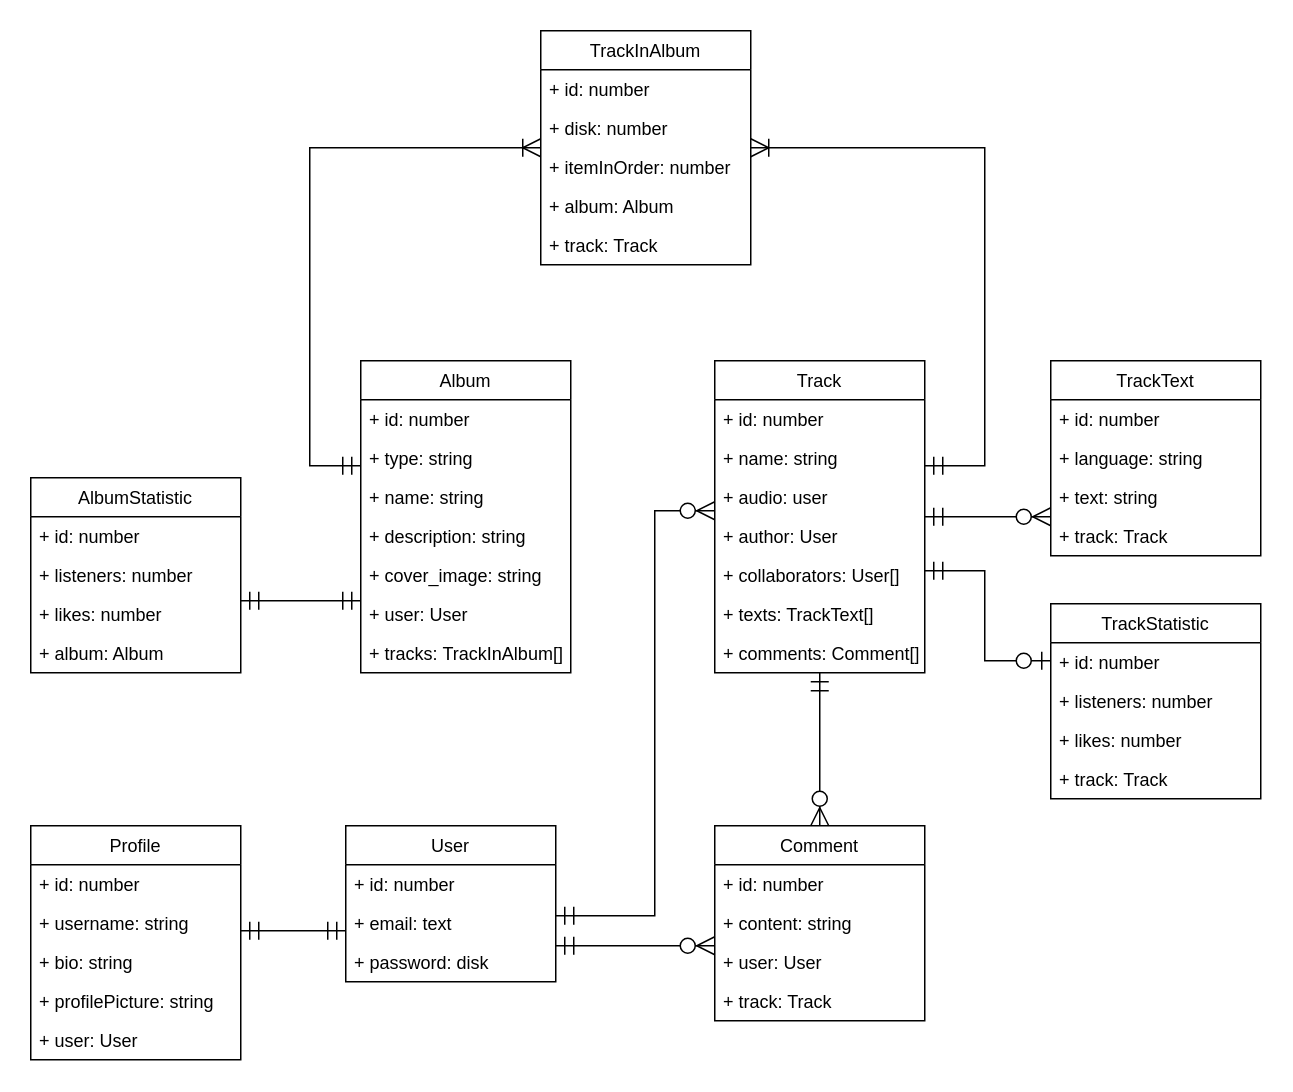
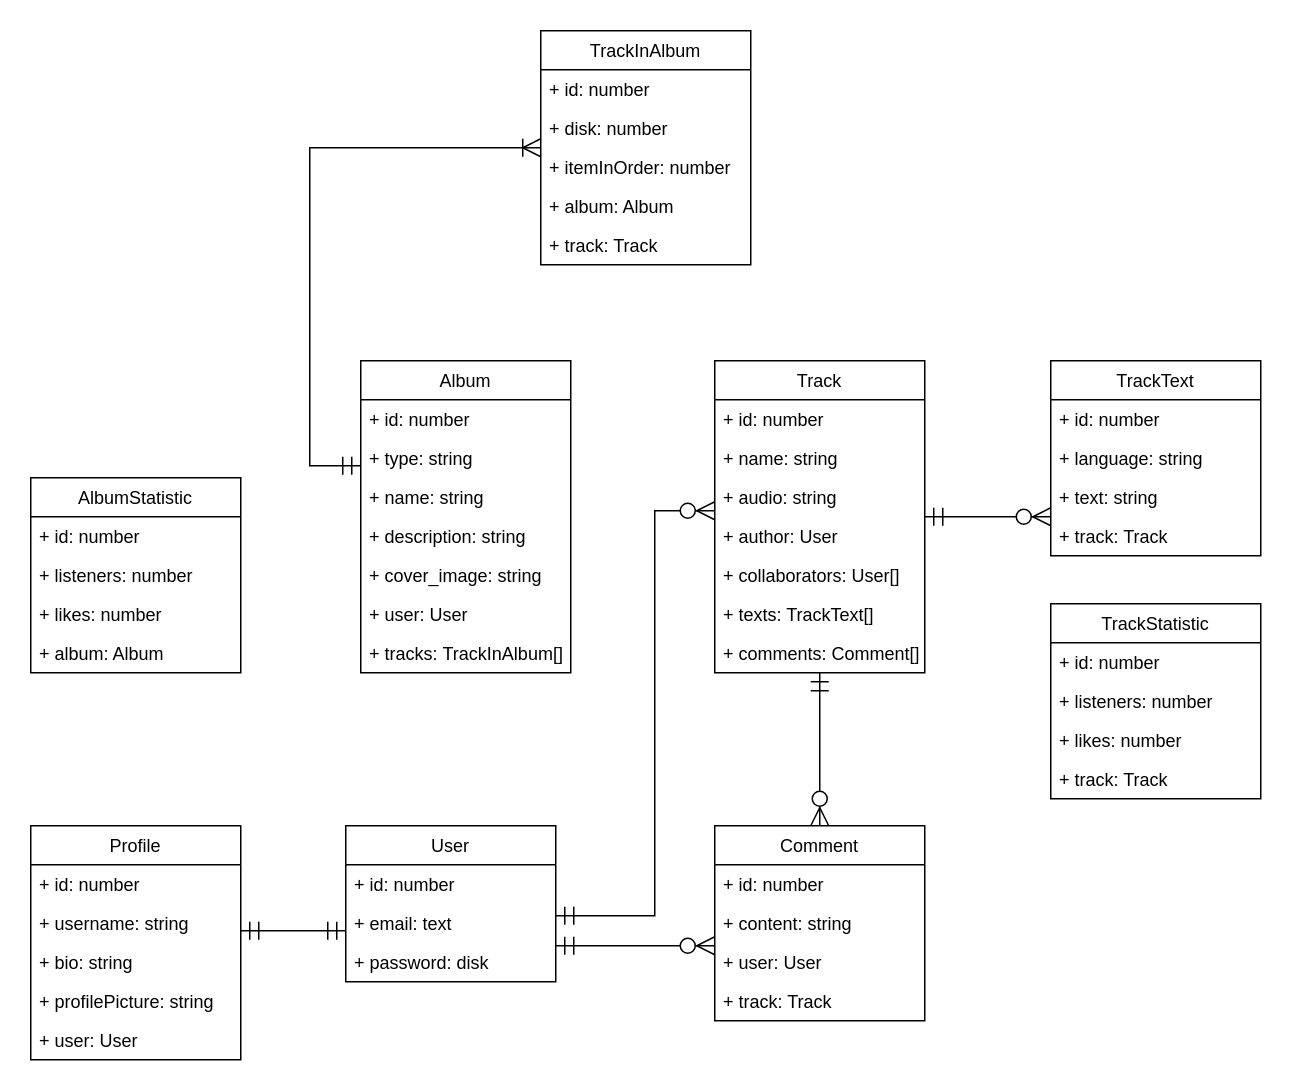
  <mxCell id="0" />
  <mxCell id="1" parent="0" />
  <mxCell id="2" value="Album" style="swimlane;fontStyle=0;childLayout=stackLayout;horizontal=1;startSize=26;fillColor=none;horizontalStack=0;resizeParent=1;resizeParentMax=0;resizeLast=0;collapsible=1;marginBottom=0;" parent="1" vertex="1"><mxGeometry x="240" y="240" width="140" height="208" as="geometry" /></mxCell>
  <mxCell id="3" value="+ id: number" style="text;strokeColor=none;fillColor=none;align=left;verticalAlign=top;spacingLeft=4;spacingRight=4;overflow=hidden;rotatable=0;points=[[0,0.5],[1,0.5]];portConstraint=eastwest;" parent="2" vertex="1"><mxGeometry y="26" width="140" height="26" as="geometry" /></mxCell>
  <mxCell id="4" value="+ type: string" style="text;strokeColor=none;fillColor=none;align=left;verticalAlign=top;spacingLeft=4;spacingRight=4;overflow=hidden;rotatable=0;points=[[0,0.5],[1,0.5]];portConstraint=eastwest;" vertex="1" parent="2"><mxGeometry y="52" width="140" height="26" as="geometry" /></mxCell>
  <mxCell id="5" value="+ name: string" style="text;strokeColor=none;fillColor=none;align=left;verticalAlign=top;spacingLeft=4;spacingRight=4;overflow=hidden;rotatable=0;points=[[0,0.5],[1,0.5]];portConstraint=eastwest;" parent="2" vertex="1"><mxGeometry y="78" width="140" height="26" as="geometry" /></mxCell>
  <mxCell id="6" value="+ description: string" style="text;strokeColor=none;fillColor=none;align=left;verticalAlign=top;spacingLeft=4;spacingRight=4;overflow=hidden;rotatable=0;points=[[0,0.5],[1,0.5]];portConstraint=eastwest;" vertex="1" parent="2"><mxGeometry y="104" width="140" height="26" as="geometry" /></mxCell>
  <mxCell id="7" value="+ cover_image: string" style="text;strokeColor=none;fillColor=none;align=left;verticalAlign=top;spacingLeft=4;spacingRight=4;overflow=hidden;rotatable=0;points=[[0,0.5],[1,0.5]];portConstraint=eastwest;" parent="2" vertex="1"><mxGeometry y="130" width="140" height="26" as="geometry" /></mxCell>
  <mxCell id="8" value="+ user: User" style="text;strokeColor=none;fillColor=none;align=left;verticalAlign=top;spacingLeft=4;spacingRight=4;overflow=hidden;rotatable=0;points=[[0,0.5],[1,0.5]];portConstraint=eastwest;" parent="2" vertex="1"><mxGeometry y="156" width="140" height="26" as="geometry" /></mxCell>
  <mxCell id="9" value="+ tracks: TrackInAlbum[]" style="text;strokeColor=none;fillColor=none;align=left;verticalAlign=top;spacingLeft=4;spacingRight=4;overflow=hidden;rotatable=0;points=[[0,0.5],[1,0.5]];portConstraint=eastwest;" parent="2" vertex="1"><mxGeometry y="182" width="140" height="26" as="geometry" /></mxCell>
  <mxCell id="10" value="Track" style="swimlane;fontStyle=0;childLayout=stackLayout;horizontal=1;startSize=26;fillColor=none;horizontalStack=0;resizeParent=1;resizeParentMax=0;resizeLast=0;collapsible=1;marginBottom=0;" parent="1" vertex="1"><mxGeometry x="476" y="240" width="140" height="208" as="geometry" /></mxCell>
  <mxCell id="11" value="+ id: number" style="text;strokeColor=none;fillColor=none;align=left;verticalAlign=top;spacingLeft=4;spacingRight=4;overflow=hidden;rotatable=0;points=[[0,0.5],[1,0.5]];portConstraint=eastwest;" parent="10" vertex="1"><mxGeometry y="26" width="140" height="26" as="geometry" /></mxCell>
  <mxCell id="12" value="+ name: string" style="text;strokeColor=none;fillColor=none;align=left;verticalAlign=top;spacingLeft=4;spacingRight=4;overflow=hidden;rotatable=0;points=[[0,0.5],[1,0.5]];portConstraint=eastwest;" parent="10" vertex="1"><mxGeometry y="52" width="140" height="26" as="geometry" /></mxCell>
- <mxCell id="13" value="+ audio: user" style="text;strokeColor=none;fillColor=none;align=left;verticalAlign=top;spacingLeft=4;spacingRight=4;overflow=hidden;rotatable=0;points=[[0,0.5],[1,0.5]];portConstraint=eastwest;" parent="10" vertex="1"><mxGeometry y="78" width="140" height="26" as="geometry" /></mxCell>
+ <mxCell id="13" value="+ audio: string" style="text;strokeColor=none;fillColor=none;align=left;verticalAlign=top;spacingLeft=4;spacingRight=4;overflow=hidden;rotatable=0;points=[[0,0.5],[1,0.5]];portConstraint=eastwest;" parent="10" vertex="1"><mxGeometry y="78" width="140" height="26" as="geometry" /></mxCell>
  <mxCell id="14" value="+ author: User" style="text;strokeColor=none;fillColor=none;align=left;verticalAlign=top;spacingLeft=4;spacingRight=4;overflow=hidden;rotatable=0;points=[[0,0.5],[1,0.5]];portConstraint=eastwest;" vertex="1" parent="10"><mxGeometry y="104" width="140" height="26" as="geometry" /></mxCell>
  <mxCell id="15" value="+ collaborators: User[]" style="text;strokeColor=none;fillColor=none;align=left;verticalAlign=top;spacingLeft=4;spacingRight=4;overflow=hidden;rotatable=0;points=[[0,0.5],[1,0.5]];portConstraint=eastwest;" parent="10" vertex="1"><mxGeometry y="130" width="140" height="26" as="geometry" /></mxCell>
  <mxCell id="16" value="+ texts: TrackText[]" style="text;strokeColor=none;fillColor=none;align=left;verticalAlign=top;spacingLeft=4;spacingRight=4;overflow=hidden;rotatable=0;points=[[0,0.5],[1,0.5]];portConstraint=eastwest;" parent="10" vertex="1"><mxGeometry y="156" width="140" height="26" as="geometry" /></mxCell>
  <mxCell id="17" value="+ comments: Comment[]" style="text;strokeColor=none;fillColor=none;align=left;verticalAlign=top;spacingLeft=4;spacingRight=4;overflow=hidden;rotatable=0;points=[[0,0.5],[1,0.5]];portConstraint=eastwest;" parent="10" vertex="1"><mxGeometry y="182" width="140" height="26" as="geometry" /></mxCell>
  <mxCell id="18" value="Comment" style="swimlane;fontStyle=0;childLayout=stackLayout;horizontal=1;startSize=26;fillColor=none;horizontalStack=0;resizeParent=1;resizeParentMax=0;resizeLast=0;collapsible=1;marginBottom=0;" parent="1" vertex="1"><mxGeometry x="476" y="550" width="140" height="130" as="geometry" /></mxCell>
  <mxCell id="19" value="+ id: number" style="text;strokeColor=none;fillColor=none;align=left;verticalAlign=top;spacingLeft=4;spacingRight=4;overflow=hidden;rotatable=0;points=[[0,0.5],[1,0.5]];portConstraint=eastwest;" parent="18" vertex="1"><mxGeometry y="26" width="140" height="26" as="geometry" /></mxCell>
  <mxCell id="20" value="+ content: string" style="text;strokeColor=none;fillColor=none;align=left;verticalAlign=top;spacingLeft=4;spacingRight=4;overflow=hidden;rotatable=0;points=[[0,0.5],[1,0.5]];portConstraint=eastwest;" parent="18" vertex="1"><mxGeometry y="52" width="140" height="26" as="geometry" /></mxCell>
  <mxCell id="21" value="+ user: User" style="text;strokeColor=none;fillColor=none;align=left;verticalAlign=top;spacingLeft=4;spacingRight=4;overflow=hidden;rotatable=0;points=[[0,0.5],[1,0.5]];portConstraint=eastwest;" parent="18" vertex="1"><mxGeometry y="78" width="140" height="26" as="geometry" /></mxCell>
  <mxCell id="22" value="+ track: Track" style="text;strokeColor=none;fillColor=none;align=left;verticalAlign=top;spacingLeft=4;spacingRight=4;overflow=hidden;rotatable=0;points=[[0,0.5],[1,0.5]];portConstraint=eastwest;" parent="18" vertex="1"><mxGeometry y="104" width="140" height="26" as="geometry" /></mxCell>
  <mxCell id="23" value="User" style="swimlane;fontStyle=0;childLayout=stackLayout;horizontal=1;startSize=26;fillColor=none;horizontalStack=0;resizeParent=1;resizeParentMax=0;resizeLast=0;collapsible=1;marginBottom=0;" parent="1" vertex="1"><mxGeometry x="230" y="550" width="140" height="104" as="geometry" /></mxCell>
  <mxCell id="24" value="+ id: number" style="text;strokeColor=none;fillColor=none;align=left;verticalAlign=top;spacingLeft=4;spacingRight=4;overflow=hidden;rotatable=0;points=[[0,0.5],[1,0.5]];portConstraint=eastwest;" parent="23" vertex="1"><mxGeometry y="26" width="140" height="26" as="geometry" /></mxCell>
  <mxCell id="25" value="+ email: text" style="text;strokeColor=none;fillColor=none;align=left;verticalAlign=top;spacingLeft=4;spacingRight=4;overflow=hidden;rotatable=0;points=[[0,0.5],[1,0.5]];portConstraint=eastwest;" vertex="1" parent="23"><mxGeometry y="52" width="140" height="26" as="geometry" /></mxCell>
  <mxCell id="26" value="+ password: disk" style="text;strokeColor=none;fillColor=none;align=left;verticalAlign=top;spacingLeft=4;spacingRight=4;overflow=hidden;rotatable=0;points=[[0,0.5],[1,0.5]];portConstraint=eastwest;" vertex="1" parent="23"><mxGeometry y="78" width="140" height="26" as="geometry" /></mxCell>
  <mxCell id="27" value="TrackInAlbum" style="swimlane;fontStyle=0;childLayout=stackLayout;horizontal=1;startSize=26;fillColor=none;horizontalStack=0;resizeParent=1;resizeParentMax=0;resizeLast=0;collapsible=1;marginBottom=0;" parent="1" vertex="1"><mxGeometry x="360" y="20" width="140" height="156" as="geometry" /></mxCell>
  <mxCell id="28" value="+ id: number" style="text;strokeColor=none;fillColor=none;align=left;verticalAlign=top;spacingLeft=4;spacingRight=4;overflow=hidden;rotatable=0;points=[[0,0.5],[1,0.5]];portConstraint=eastwest;" parent="27" vertex="1"><mxGeometry y="26" width="140" height="26" as="geometry" /></mxCell>
  <mxCell id="29" value="+ disk: number" style="text;strokeColor=none;fillColor=none;align=left;verticalAlign=top;spacingLeft=4;spacingRight=4;overflow=hidden;rotatable=0;points=[[0,0.5],[1,0.5]];portConstraint=eastwest;" vertex="1" parent="27"><mxGeometry y="52" width="140" height="26" as="geometry" /></mxCell>
  <mxCell id="30" value="+ itemInOrder: number" style="text;strokeColor=none;fillColor=none;align=left;verticalAlign=top;spacingLeft=4;spacingRight=4;overflow=hidden;rotatable=0;points=[[0,0.5],[1,0.5]];portConstraint=eastwest;" vertex="1" parent="27"><mxGeometry y="78" width="140" height="26" as="geometry" /></mxCell>
  <mxCell id="31" value="+ album: Album" style="text;strokeColor=none;fillColor=none;align=left;verticalAlign=top;spacingLeft=4;spacingRight=4;overflow=hidden;rotatable=0;points=[[0,0.5],[1,0.5]];portConstraint=eastwest;" vertex="1" parent="27"><mxGeometry y="104" width="140" height="26" as="geometry" /></mxCell>
  <mxCell id="32" value="+ track: Track" style="text;strokeColor=none;fillColor=none;align=left;verticalAlign=top;spacingLeft=4;spacingRight=4;overflow=hidden;rotatable=0;points=[[0,0.5],[1,0.5]];portConstraint=eastwest;" parent="27" vertex="1"><mxGeometry y="130" width="140" height="26" as="geometry" /></mxCell>
  <mxCell id="33" value="" style="edgeStyle=orthogonalEdgeStyle;fontSize=12;html=1;endArrow=ERzeroToMany;startArrow=ERmandOne;rounded=0;endSize=10;strokeWidth=1;startSize=10;" parent="1" source="23" target="18" edge="1"><mxGeometry width="100" height="100" relative="1" as="geometry"><mxPoint x="510" y="380" as="sourcePoint" /><mxPoint x="670" y="270" as="targetPoint" /><Array as="points"><mxPoint x="406" y="630" /><mxPoint x="406" y="630" /></Array></mxGeometry></mxCell>
  <mxCell id="34" value="" style="edgeStyle=orthogonalEdgeStyle;fontSize=12;html=1;endArrow=ERzeroToMany;startArrow=ERmandOne;rounded=0;endSize=10;strokeWidth=1;startSize=10;" parent="1" source="23" target="10" edge="1"><mxGeometry width="100" height="100" relative="1" as="geometry"><mxPoint x="380" y="595" as="sourcePoint" /><mxPoint x="390" y="328" as="targetPoint" /><Array as="points"><mxPoint x="436" y="610" /><mxPoint x="436" y="340" /></Array></mxGeometry></mxCell>
- <mxCell id="35" value="" style="edgeStyle=orthogonalEdgeStyle;fontSize=12;html=1;endArrow=ERzeroToOne;startArrow=ERmandOne;rounded=0;endSize=10;strokeWidth=1;startSize=10;" parent="1" source="10" target="55" edge="1"><mxGeometry width="100" height="100" relative="1" as="geometry"><mxPoint x="570" y="490" as="sourcePoint" /><mxPoint x="670" y="390" as="targetPoint" /><Array as="points"><mxPoint x="656" y="380" /><mxPoint x="656" y="440" /></Array></mxGeometry></mxCell>
  <mxCell id="36" value="Profile" style="swimlane;fontStyle=0;childLayout=stackLayout;horizontal=1;startSize=26;fillColor=none;horizontalStack=0;resizeParent=1;resizeParentMax=0;resizeLast=0;collapsible=1;marginBottom=0;" vertex="1" parent="1"><mxGeometry x="20" y="550" width="140" height="156" as="geometry" /></mxCell>
  <mxCell id="37" value="+ id: number" style="text;strokeColor=none;fillColor=none;align=left;verticalAlign=top;spacingLeft=4;spacingRight=4;overflow=hidden;rotatable=0;points=[[0,0.5],[1,0.5]];portConstraint=eastwest;" vertex="1" parent="36"><mxGeometry y="26" width="140" height="26" as="geometry" /></mxCell>
  <mxCell id="38" value="+ username: string" style="text;strokeColor=none;fillColor=none;align=left;verticalAlign=top;spacingLeft=4;spacingRight=4;overflow=hidden;rotatable=0;points=[[0,0.5],[1,0.5]];portConstraint=eastwest;" parent="36" vertex="1"><mxGeometry y="52" width="140" height="26" as="geometry" /></mxCell>
  <mxCell id="39" value="+ bio: string" style="text;strokeColor=none;fillColor=none;align=left;verticalAlign=top;spacingLeft=4;spacingRight=4;overflow=hidden;rotatable=0;points=[[0,0.5],[1,0.5]];portConstraint=eastwest;" vertex="1" parent="36"><mxGeometry y="78" width="140" height="26" as="geometry" /></mxCell>
  <mxCell id="40" value="+ profilePicture: string" style="text;strokeColor=none;fillColor=none;align=left;verticalAlign=top;spacingLeft=4;spacingRight=4;overflow=hidden;rotatable=0;points=[[0,0.5],[1,0.5]];portConstraint=eastwest;" vertex="1" parent="36"><mxGeometry y="104" width="140" height="26" as="geometry" /></mxCell>
  <mxCell id="41" value="+ user: User" style="text;strokeColor=none;fillColor=none;align=left;verticalAlign=top;spacingLeft=4;spacingRight=4;overflow=hidden;rotatable=0;points=[[0,0.5],[1,0.5]];portConstraint=eastwest;" vertex="1" parent="36"><mxGeometry y="130" width="140" height="26" as="geometry" /></mxCell>
  <mxCell id="42" value="" style="edgeStyle=orthogonalEdgeStyle;fontSize=12;html=1;endArrow=ERmandOne;startArrow=ERmandOne;rounded=0;startSize=10;endSize=10;" edge="1" parent="1" source="36" target="23"><mxGeometry width="100" height="100" relative="1" as="geometry"><mxPoint x="276" y="560" as="sourcePoint" /><mxPoint x="376" y="460" as="targetPoint" /><Array as="points"><mxPoint x="196" y="620" /><mxPoint x="196" y="620" /></Array></mxGeometry></mxCell>
- <mxCell id="43" value="" style="edgeStyle=orthogonalEdgeStyle;fontSize=12;html=1;endArrow=ERoneToMany;startArrow=ERmandOne;rounded=0;startSize=10;endSize=10;" edge="1" parent="1" source="10" target="27"><mxGeometry width="100" height="100" relative="1" as="geometry"><mxPoint x="276" y="530" as="sourcePoint" /><mxPoint x="376" y="430" as="targetPoint" /><Array as="points"><mxPoint x="656" y="310" /><mxPoint x="656" y="98" /></Array></mxGeometry></mxCell>
  <mxCell id="44" value="AlbumStatistic" style="swimlane;fontStyle=0;childLayout=stackLayout;horizontal=1;startSize=26;fillColor=none;horizontalStack=0;resizeParent=1;resizeParentMax=0;resizeLast=0;collapsible=1;marginBottom=0;" vertex="1" parent="1"><mxGeometry x="20" y="318" width="140" height="130" as="geometry" /></mxCell>
  <mxCell id="45" value="+ id: number" style="text;strokeColor=none;fillColor=none;align=left;verticalAlign=top;spacingLeft=4;spacingRight=4;overflow=hidden;rotatable=0;points=[[0,0.5],[1,0.5]];portConstraint=eastwest;" vertex="1" parent="44"><mxGeometry y="26" width="140" height="26" as="geometry" /></mxCell>
  <mxCell id="46" value="+ listeners: number" style="text;strokeColor=none;fillColor=none;align=left;verticalAlign=top;spacingLeft=4;spacingRight=4;overflow=hidden;rotatable=0;points=[[0,0.5],[1,0.5]];portConstraint=eastwest;" vertex="1" parent="44"><mxGeometry y="52" width="140" height="26" as="geometry" /></mxCell>
  <mxCell id="47" value="+ likes: number" style="text;strokeColor=none;fillColor=none;align=left;verticalAlign=top;spacingLeft=4;spacingRight=4;overflow=hidden;rotatable=0;points=[[0,0.5],[1,0.5]];portConstraint=eastwest;" vertex="1" parent="44"><mxGeometry y="78" width="140" height="26" as="geometry" /></mxCell>
  <mxCell id="48" value="+ album: Album" style="text;strokeColor=none;fillColor=none;align=left;verticalAlign=top;spacingLeft=4;spacingRight=4;overflow=hidden;rotatable=0;points=[[0,0.5],[1,0.5]];portConstraint=eastwest;" vertex="1" parent="44"><mxGeometry y="104" width="140" height="26" as="geometry" /></mxCell>
- <mxCell id="49" value="" style="edgeStyle=orthogonalEdgeStyle;fontSize=12;html=1;endArrow=ERmandOne;startArrow=ERmandOne;rounded=0;startSize=10;endSize=10;" edge="1" parent="1" source="44" target="2"><mxGeometry width="100" height="100" relative="1" as="geometry"><mxPoint x="170" y="665" as="sourcePoint" /><mxPoint x="240" y="665" as="targetPoint" /><Array as="points"><mxPoint x="226" y="400" /><mxPoint x="226" y="400" /></Array></mxGeometry></mxCell>
  <mxCell id="50" value="TrackText" style="swimlane;fontStyle=0;childLayout=stackLayout;horizontal=1;startSize=26;fillColor=none;horizontalStack=0;resizeParent=1;resizeParentMax=0;resizeLast=0;collapsible=1;marginBottom=0;" vertex="1" parent="1"><mxGeometry x="700" y="240" width="140" height="130" as="geometry" /></mxCell>
  <mxCell id="51" value="+ id: number" style="text;strokeColor=none;fillColor=none;align=left;verticalAlign=top;spacingLeft=4;spacingRight=4;overflow=hidden;rotatable=0;points=[[0,0.5],[1,0.5]];portConstraint=eastwest;" vertex="1" parent="50"><mxGeometry y="26" width="140" height="26" as="geometry" /></mxCell>
  <mxCell id="52" value="+ language: string" style="text;strokeColor=none;fillColor=none;align=left;verticalAlign=top;spacingLeft=4;spacingRight=4;overflow=hidden;rotatable=0;points=[[0,0.5],[1,0.5]];portConstraint=eastwest;" vertex="1" parent="50"><mxGeometry y="52" width="140" height="26" as="geometry" /></mxCell>
  <mxCell id="53" value="+ text: string" style="text;strokeColor=none;fillColor=none;align=left;verticalAlign=top;spacingLeft=4;spacingRight=4;overflow=hidden;rotatable=0;points=[[0,0.5],[1,0.5]];portConstraint=eastwest;" vertex="1" parent="50"><mxGeometry y="78" width="140" height="26" as="geometry" /></mxCell>
  <mxCell id="54" value="+ track: Track" style="text;strokeColor=none;fillColor=none;align=left;verticalAlign=top;spacingLeft=4;spacingRight=4;overflow=hidden;rotatable=0;points=[[0,0.5],[1,0.5]];portConstraint=eastwest;" vertex="1" parent="50"><mxGeometry y="104" width="140" height="26" as="geometry" /></mxCell>
  <mxCell id="55" value="TrackStatistic" style="swimlane;fontStyle=0;childLayout=stackLayout;horizontal=1;startSize=26;fillColor=none;horizontalStack=0;resizeParent=1;resizeParentMax=0;resizeLast=0;collapsible=1;marginBottom=0;" parent="1" vertex="1"><mxGeometry x="700" y="402" width="140" height="130" as="geometry" /></mxCell>
  <mxCell id="56" value="+ id: number" style="text;strokeColor=none;fillColor=none;align=left;verticalAlign=top;spacingLeft=4;spacingRight=4;overflow=hidden;rotatable=0;points=[[0,0.5],[1,0.5]];portConstraint=eastwest;" parent="55" vertex="1"><mxGeometry y="26" width="140" height="26" as="geometry" /></mxCell>
  <mxCell id="57" value="+ listeners: number" style="text;strokeColor=none;fillColor=none;align=left;verticalAlign=top;spacingLeft=4;spacingRight=4;overflow=hidden;rotatable=0;points=[[0,0.5],[1,0.5]];portConstraint=eastwest;" parent="55" vertex="1"><mxGeometry y="52" width="140" height="26" as="geometry" /></mxCell>
  <mxCell id="58" value="+ likes: number" style="text;strokeColor=none;fillColor=none;align=left;verticalAlign=top;spacingLeft=4;spacingRight=4;overflow=hidden;rotatable=0;points=[[0,0.5],[1,0.5]];portConstraint=eastwest;" vertex="1" parent="55"><mxGeometry y="78" width="140" height="26" as="geometry" /></mxCell>
  <mxCell id="59" value="+ track: Track" style="text;strokeColor=none;fillColor=none;align=left;verticalAlign=top;spacingLeft=4;spacingRight=4;overflow=hidden;rotatable=0;points=[[0,0.5],[1,0.5]];portConstraint=eastwest;" parent="55" vertex="1"><mxGeometry y="104" width="140" height="26" as="geometry" /></mxCell>
  <mxCell id="60" value="" style="edgeStyle=orthogonalEdgeStyle;fontSize=12;html=1;endArrow=ERzeroToMany;startArrow=ERmandOne;rounded=0;endSize=10;strokeWidth=1;startSize=10;" edge="1" parent="1" source="10" target="50"><mxGeometry width="100" height="100" relative="1" as="geometry"><mxPoint x="620" y="330" as="sourcePoint" /><mxPoint x="730" y="150" as="targetPoint" /><Array as="points"><mxPoint x="656" y="344" /><mxPoint x="656" y="344" /></Array></mxGeometry></mxCell>
  <mxCell id="61" value="" style="edgeStyle=orthogonalEdgeStyle;fontSize=12;html=1;endArrow=ERoneToMany;startArrow=ERmandOne;rounded=0;startSize=10;endSize=10;" edge="1" parent="1" source="2" target="27"><mxGeometry width="100" height="100" relative="1" as="geometry"><mxPoint x="86" y="430" as="sourcePoint" /><mxPoint x="166" y="620" as="targetPoint" /><Array as="points"><mxPoint x="206" y="310" /><mxPoint x="206" y="98" /></Array></mxGeometry></mxCell>
  <mxCell id="62" value="" style="edgeStyle=orthogonalEdgeStyle;fontSize=12;html=1;endArrow=ERzeroToMany;startArrow=ERmandOne;rounded=0;endSize=10;strokeWidth=1;startSize=10;" edge="1" parent="1" source="10" target="18"><mxGeometry width="100" height="100" relative="1" as="geometry"><mxPoint x="376" y="790" as="sourcePoint" /><mxPoint x="486" y="790" as="targetPoint" /><Array as="points" /></mxGeometry></mxCell>
